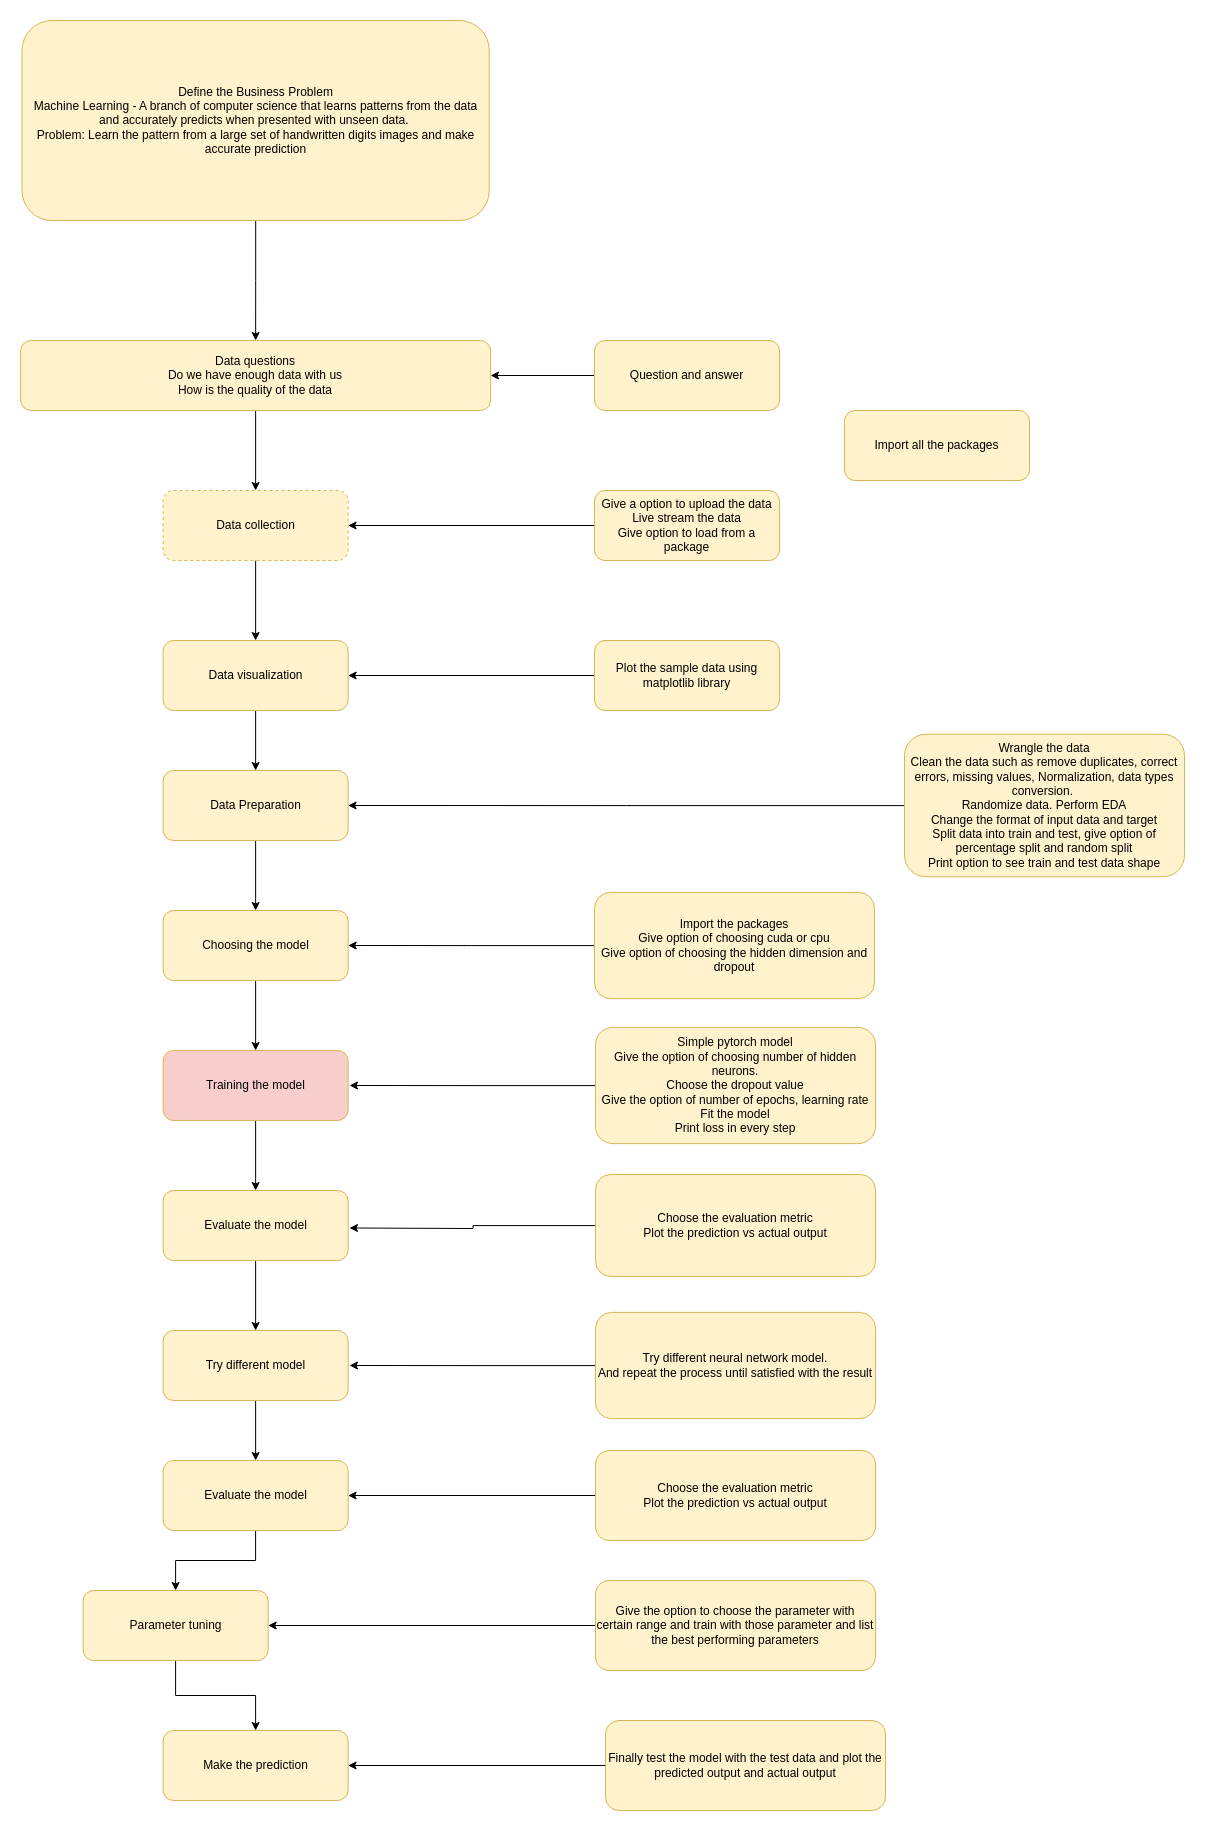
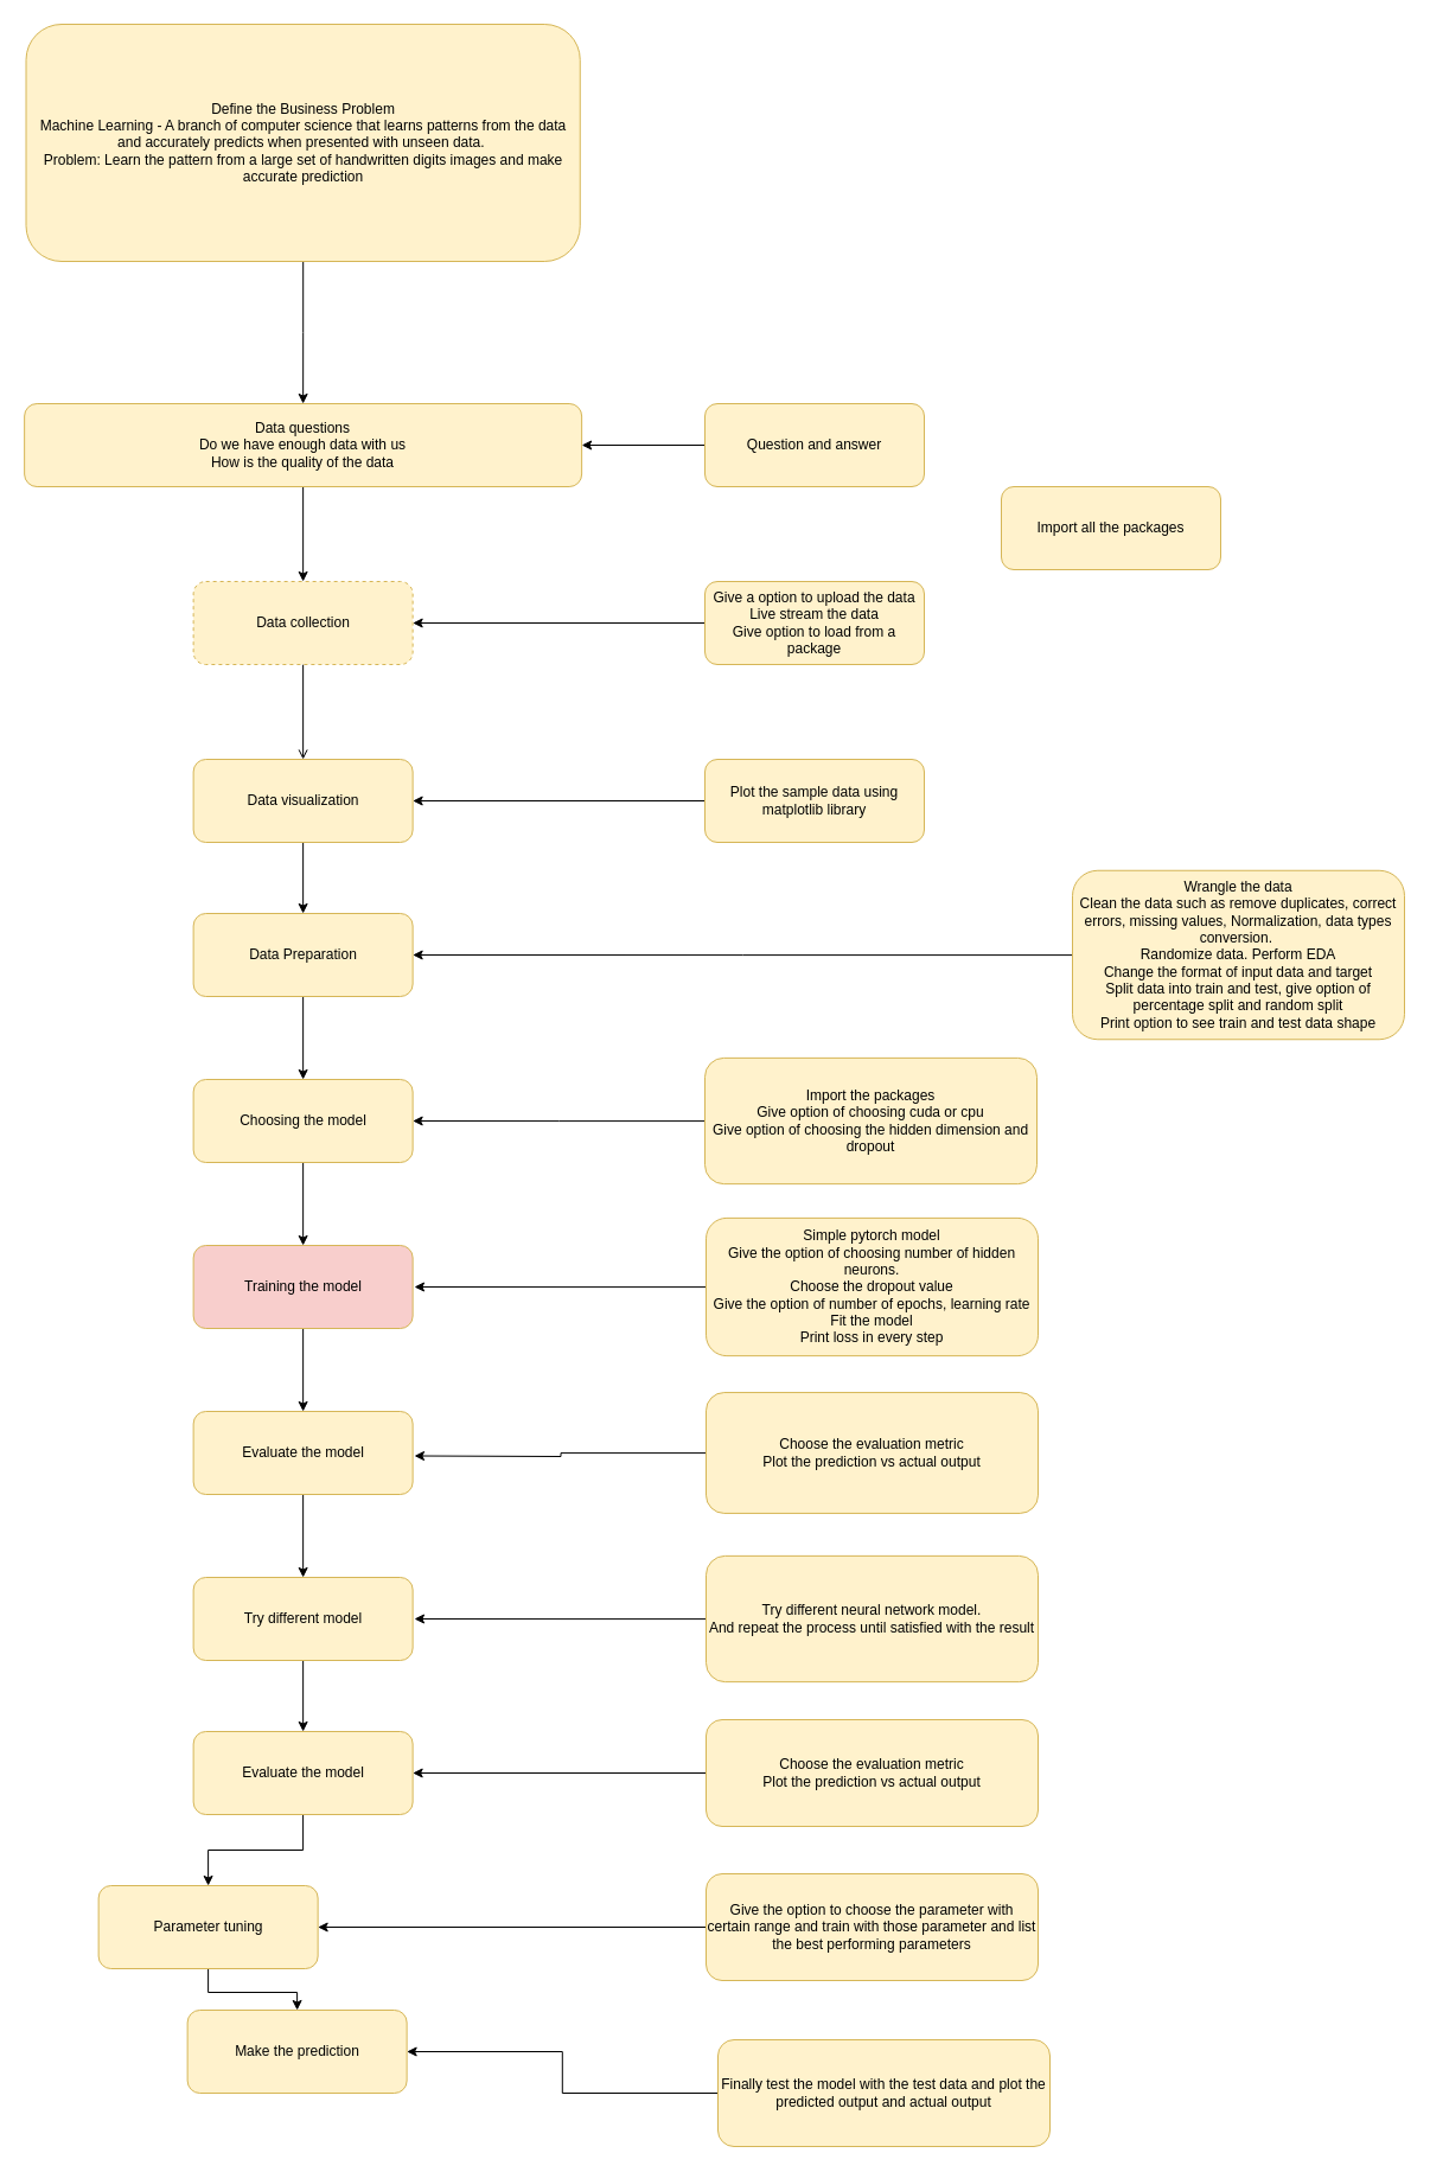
  <mxCell id="0" />
  <mxCell id="1" parent="0" />
  <mxCell id="2" style="edgeStyle=orthogonalEdgeStyle;rounded=0;orthogonalLoop=1;jettySize=auto;html=1;entryX=0.5;entryY=0;entryDx=0;entryDy=0;" edge="1" parent="1" source="3" target="5"><mxGeometry relative="1" as="geometry" /></mxCell>
  <mxCell id="3" value="Define the Business Problem&lt;br&gt;Machine Learning - A branch of computer science that learns patterns from the data and accurately predicts when presented with unseen data.&amp;nbsp;&lt;br&gt;Problem: Learn the pattern from a large set of handwritten digits images and make accurate prediction" style="rounded=1;whiteSpace=wrap;html=1;fillColor=#fff2cc;strokeColor=#d6b656;" vertex="1" parent="1"><mxGeometry x="21.51" y="20" width="467.25" height="200" as="geometry" /></mxCell>
  <mxCell id="4" style="edgeStyle=orthogonalEdgeStyle;rounded=0;orthogonalLoop=1;jettySize=auto;html=1;entryX=0.5;entryY=0;entryDx=0;entryDy=0;" edge="1" parent="1" source="5" target="7"><mxGeometry relative="1" as="geometry" /></mxCell>
  <mxCell id="5" value="Data questions&lt;br&gt;Do we have enough data with us&lt;br&gt;How is the quality of the data" style="rounded=1;whiteSpace=wrap;html=1;fillColor=#fff2cc;strokeColor=#d6b656;" vertex="1" parent="1"><mxGeometry x="20.14" y="340" width="470" height="70" as="geometry" /></mxCell>
- <mxCell id="6" style="edgeStyle=orthogonalEdgeStyle;rounded=0;orthogonalLoop=1;jettySize=auto;html=1;entryX=0.5;entryY=0;entryDx=0;entryDy=0;" edge="1" parent="1" source="7" target="9"><mxGeometry relative="1" as="geometry" /></mxCell>
+ <mxCell id="6" style="edgeStyle=orthogonalEdgeStyle;rounded=0;orthogonalLoop=1;jettySize=auto;html=1;entryX=0.5;entryY=0;entryDx=0;entryDy=0;endArrow=open;" edge="1" parent="1" source="7" target="9"><mxGeometry relative="1" as="geometry" /></mxCell>
  <mxCell id="7" value="Data collection" style="rounded=1;whiteSpace=wrap;html=1;fillColor=#fff2cc;strokeColor=#d6b656;dashed=1;" vertex="1" parent="1"><mxGeometry x="162.63" y="490" width="185" height="70" as="geometry" /></mxCell>
  <mxCell id="8" style="edgeStyle=orthogonalEdgeStyle;rounded=0;orthogonalLoop=1;jettySize=auto;html=1;entryX=0.5;entryY=0;entryDx=0;entryDy=0;" edge="1" parent="1" source="9" target="11"><mxGeometry relative="1" as="geometry" /></mxCell>
  <mxCell id="9" value="Data visualization" style="rounded=1;whiteSpace=wrap;html=1;fillColor=#fff2cc;strokeColor=#d6b656;" vertex="1" parent="1"><mxGeometry x="162.63" y="640" width="185" height="70" as="geometry" /></mxCell>
  <mxCell id="10" style="edgeStyle=orthogonalEdgeStyle;rounded=0;orthogonalLoop=1;jettySize=auto;html=1;entryX=0.5;entryY=0;entryDx=0;entryDy=0;" edge="1" parent="1" source="11" target="13"><mxGeometry relative="1" as="geometry" /></mxCell>
  <mxCell id="11" value="Data Preparation" style="rounded=1;whiteSpace=wrap;html=1;fillColor=#fff2cc;strokeColor=#d6b656;" vertex="1" parent="1"><mxGeometry x="162.63" y="770" width="185" height="70" as="geometry" /></mxCell>
  <mxCell id="12" style="edgeStyle=orthogonalEdgeStyle;rounded=0;orthogonalLoop=1;jettySize=auto;html=1;entryX=0.5;entryY=0;entryDx=0;entryDy=0;" edge="1" parent="1" source="13" target="15"><mxGeometry relative="1" as="geometry" /></mxCell>
  <mxCell id="13" value="Choosing the model" style="rounded=1;whiteSpace=wrap;html=1;fillColor=#fff2cc;strokeColor=#d6b656;" vertex="1" parent="1"><mxGeometry x="162.63" y="910" width="185" height="70" as="geometry" /></mxCell>
  <mxCell id="14" style="edgeStyle=orthogonalEdgeStyle;rounded=0;orthogonalLoop=1;jettySize=auto;html=1;entryX=0.5;entryY=0;entryDx=0;entryDy=0;" edge="1" parent="1" source="15" target="17"><mxGeometry relative="1" as="geometry" /></mxCell>
  <mxCell id="15" value="Training the model" style="rounded=1;whiteSpace=wrap;html=1;fillColor=#f8cecc;strokeColor=#d6b656;" vertex="1" parent="1"><mxGeometry x="162.63" y="1050" width="185" height="70" as="geometry" /></mxCell>
  <mxCell id="16" value="" style="edgeStyle=orthogonalEdgeStyle;rounded=0;orthogonalLoop=1;jettySize=auto;html=1;" edge="1" parent="1" source="17" target="22"><mxGeometry relative="1" as="geometry" /></mxCell>
  <mxCell id="17" value="Evaluate the model" style="rounded=1;whiteSpace=wrap;html=1;fillColor=#fff2cc;strokeColor=#d6b656;" vertex="1" parent="1"><mxGeometry x="162.63" y="1190" width="185" height="70" as="geometry" /></mxCell>
  <mxCell id="18" style="edgeStyle=orthogonalEdgeStyle;rounded=0;orthogonalLoop=1;jettySize=auto;html=1;entryX=0.5;entryY=0;entryDx=0;entryDy=0;" edge="1" parent="1" source="19" target="20"><mxGeometry relative="1" as="geometry" /></mxCell>
  <mxCell id="19" value="Parameter tuning" style="rounded=1;whiteSpace=wrap;html=1;fillColor=#fff2cc;strokeColor=#d6b656;" vertex="1" parent="1"><mxGeometry x="82.63" y="1590" width="185" height="70" as="geometry" /></mxCell>
- <mxCell id="20" value="Make the prediction" style="rounded=1;whiteSpace=wrap;html=1;fillColor=#fff2cc;strokeColor=#d6b656;" vertex="1" parent="1"><mxGeometry x="162.64" y="1730" width="185" height="70" as="geometry" /></mxCell>
+ <mxCell id="20" value="Make the prediction" style="rounded=1;whiteSpace=wrap;html=1;fillColor=#fff2cc;strokeColor=#d6b656;" vertex="1" parent="1"><mxGeometry x="157.64" y="1695" width="185" height="70" as="geometry" /></mxCell>
  <mxCell id="21" style="edgeStyle=orthogonalEdgeStyle;rounded=0;orthogonalLoop=1;jettySize=auto;html=1;entryX=0.5;entryY=0;entryDx=0;entryDy=0;" edge="1" parent="1" source="22" target="24"><mxGeometry relative="1" as="geometry" /></mxCell>
  <mxCell id="22" value="Try different model" style="rounded=1;whiteSpace=wrap;html=1;fillColor=#fff2cc;strokeColor=#d6b656;" vertex="1" parent="1"><mxGeometry x="162.63" y="1330" width="185" height="70" as="geometry" /></mxCell>
  <mxCell id="23" style="edgeStyle=orthogonalEdgeStyle;rounded=0;orthogonalLoop=1;jettySize=auto;html=1;entryX=0.5;entryY=0;entryDx=0;entryDy=0;" edge="1" parent="1" source="24" target="19"><mxGeometry relative="1" as="geometry" /></mxCell>
  <mxCell id="24" value="Evaluate the model" style="rounded=1;whiteSpace=wrap;html=1;fillColor=#fff2cc;strokeColor=#d6b656;" vertex="1" parent="1"><mxGeometry x="162.63" y="1460" width="185" height="70" as="geometry" /></mxCell>
  <mxCell id="25" style="edgeStyle=orthogonalEdgeStyle;rounded=0;orthogonalLoop=1;jettySize=auto;html=1;entryX=1;entryY=0.5;entryDx=0;entryDy=0;" edge="1" parent="1" source="26" target="5"><mxGeometry relative="1" as="geometry" /></mxCell>
  <mxCell id="26" value="Question and answer" style="rounded=1;whiteSpace=wrap;html=1;fillColor=#fff2cc;strokeColor=#d6b656;" vertex="1" parent="1"><mxGeometry x="594" y="340" width="185" height="70" as="geometry" /></mxCell>
  <mxCell id="27" style="edgeStyle=orthogonalEdgeStyle;rounded=0;orthogonalLoop=1;jettySize=auto;html=1;entryX=1;entryY=0.5;entryDx=0;entryDy=0;" edge="1" parent="1" source="28" target="7"><mxGeometry relative="1" as="geometry" /></mxCell>
  <mxCell id="28" value="Give a option to upload the data&lt;br&gt;Live stream the data&lt;br&gt;Give option to load from a package" style="rounded=1;whiteSpace=wrap;html=1;fillColor=#fff2cc;strokeColor=#d6b656;" vertex="1" parent="1"><mxGeometry x="594" y="490" width="185" height="70" as="geometry" /></mxCell>
  <mxCell id="29" style="edgeStyle=orthogonalEdgeStyle;rounded=0;orthogonalLoop=1;jettySize=auto;html=1;entryX=1;entryY=0.5;entryDx=0;entryDy=0;" edge="1" parent="1" source="30" target="9"><mxGeometry relative="1" as="geometry" /></mxCell>
  <mxCell id="30" value="Plot the sample data using matplotlib library&lt;br&gt;" style="rounded=1;whiteSpace=wrap;html=1;fillColor=#fff2cc;strokeColor=#d6b656;" vertex="1" parent="1"><mxGeometry x="594" y="640" width="185" height="70" as="geometry" /></mxCell>
  <mxCell id="31" style="edgeStyle=orthogonalEdgeStyle;rounded=0;orthogonalLoop=1;jettySize=auto;html=1;" edge="1" parent="1" source="32" target="11"><mxGeometry relative="1" as="geometry" /></mxCell>
  <mxCell id="32" value="Wrangle the data&lt;br&gt;Clean the data such as remove duplicates, correct errors, missing values, Normalization, data types conversion.&amp;nbsp;&lt;br&gt;Randomize data. Perform EDA&lt;br&gt;Change the format of input data and target&lt;br&gt;Split data into train and test, give option of percentage split and random split&lt;br&gt;Print option to see train and test data shape" style="rounded=1;whiteSpace=wrap;html=1;fillColor=#fff2cc;strokeColor=#d6b656;" vertex="1" parent="1"><mxGeometry x="904" y="733.75" width="280" height="142.5" as="geometry" /></mxCell>
  <mxCell id="33" value="Import all the packages" style="rounded=1;whiteSpace=wrap;html=1;fillColor=#fff2cc;strokeColor=#d6b656;" vertex="1" parent="1"><mxGeometry x="844" y="410" width="185" height="70" as="geometry" /></mxCell>
  <mxCell id="34" style="edgeStyle=orthogonalEdgeStyle;rounded=0;orthogonalLoop=1;jettySize=auto;html=1;entryX=1;entryY=0.5;entryDx=0;entryDy=0;" edge="1" parent="1" source="35" target="13"><mxGeometry relative="1" as="geometry" /></mxCell>
  <mxCell id="35" value="Import the packages&lt;br&gt;Give option of choosing cuda or cpu&lt;br&gt;Give option of choosing the hidden dimension and dropout" style="rounded=1;whiteSpace=wrap;html=1;fillColor=#fff2cc;strokeColor=#d6b656;" vertex="1" parent="1"><mxGeometry x="594" y="891.88" width="280" height="106.25" as="geometry" /></mxCell>
  <mxCell id="36" style="edgeStyle=orthogonalEdgeStyle;rounded=0;orthogonalLoop=1;jettySize=auto;html=1;entryX=1;entryY=0.5;entryDx=0;entryDy=0;" edge="1" parent="1" source="37"><mxGeometry relative="1" as="geometry"><mxPoint x="349" y="1085" as="targetPoint" /></mxGeometry></mxCell>
  <mxCell id="37" value="Simple pytorch model&lt;br&gt;Give the option of choosing number of hidden neurons.&lt;br&gt;Choose the dropout value&lt;br&gt;Give the option of number of epochs, learning rate&lt;br&gt;Fit the model&lt;br&gt;Print loss in every step" style="rounded=1;whiteSpace=wrap;html=1;fillColor=#fff2cc;strokeColor=#d6b656;" vertex="1" parent="1"><mxGeometry x="595" y="1026.88" width="280" height="116.25" as="geometry" /></mxCell>
  <mxCell id="38" style="edgeStyle=orthogonalEdgeStyle;rounded=0;orthogonalLoop=1;jettySize=auto;html=1;entryX=1;entryY=0.5;entryDx=0;entryDy=0;" edge="1" parent="1" source="39"><mxGeometry relative="1" as="geometry"><mxPoint x="349" y="1227.5" as="targetPoint" /></mxGeometry></mxCell>
  <mxCell id="39" value="Choose the evaluation metric&lt;br&gt;Plot the prediction vs actual output" style="rounded=1;whiteSpace=wrap;html=1;fillColor=#fff2cc;strokeColor=#d6b656;" vertex="1" parent="1"><mxGeometry x="595" y="1174.06" width="280" height="101.87" as="geometry" /></mxCell>
  <mxCell id="40" style="edgeStyle=orthogonalEdgeStyle;rounded=0;orthogonalLoop=1;jettySize=auto;html=1;entryX=1;entryY=0.5;entryDx=0;entryDy=0;" edge="1" parent="1" source="41"><mxGeometry relative="1" as="geometry"><mxPoint x="349" y="1365" as="targetPoint" /></mxGeometry></mxCell>
  <mxCell id="41" value="Try different neural network model.&lt;br&gt;And repeat the process until satisfied with the result" style="rounded=1;whiteSpace=wrap;html=1;fillColor=#fff2cc;strokeColor=#d6b656;" vertex="1" parent="1"><mxGeometry x="595" y="1311.88" width="280" height="106.25" as="geometry" /></mxCell>
  <mxCell id="42" style="edgeStyle=orthogonalEdgeStyle;rounded=0;orthogonalLoop=1;jettySize=auto;html=1;entryX=1;entryY=0.5;entryDx=0;entryDy=0;" edge="1" parent="1" source="43" target="24"><mxGeometry relative="1" as="geometry" /></mxCell>
  <mxCell id="43" value="Choose the evaluation metric&lt;br&gt;Plot the prediction vs actual output" style="rounded=1;whiteSpace=wrap;html=1;fillColor=#fff2cc;strokeColor=#d6b656;" vertex="1" parent="1"><mxGeometry x="595" y="1450" width="280" height="90" as="geometry" /></mxCell>
  <mxCell id="44" style="edgeStyle=orthogonalEdgeStyle;rounded=0;orthogonalLoop=1;jettySize=auto;html=1;entryX=1;entryY=0.5;entryDx=0;entryDy=0;" edge="1" parent="1" source="45" target="19"><mxGeometry relative="1" as="geometry" /></mxCell>
  <mxCell id="45" value="Give the option to choose the parameter with certain range and train with those parameter and list the best performing parameters" style="rounded=1;whiteSpace=wrap;html=1;fillColor=#fff2cc;strokeColor=#d6b656;" vertex="1" parent="1"><mxGeometry x="595" y="1580" width="280" height="90" as="geometry" /></mxCell>
  <mxCell id="46" style="edgeStyle=orthogonalEdgeStyle;rounded=0;orthogonalLoop=1;jettySize=auto;html=1;" edge="1" parent="1" source="47" target="20"><mxGeometry relative="1" as="geometry" /></mxCell>
  <mxCell id="47" value="Finally test the model with the test data and plot the predicted output and actual output" style="rounded=1;whiteSpace=wrap;html=1;fillColor=#fff2cc;strokeColor=#d6b656;" vertex="1" parent="1"><mxGeometry x="605" y="1720" width="280" height="90" as="geometry" /></mxCell>
